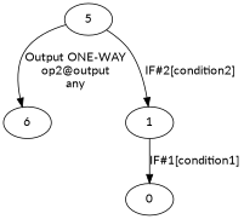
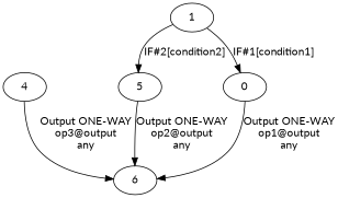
  strict digraph {
    fontname=Lato
    node [fontname=Lato]
    edge [fontname=Lato]
+   n1 [label=4]
    n2 [label=6]
    n3 [label=1]
    n4 [label=5]
    n5 [label=0]
-   n4 -> n3 [label="IF#2[condition2]"]
+   n1 -> n2 [label="Output ONE-WAY\nop3@output\nany"]
+   n3 -> n4 [label="IF#2[condition2]"]
    n3 -> n5 [label="IF#1[condition1]"]
    n4 -> n2 [label="Output ONE-WAY\nop2@output\nany"]
+   n5 -> n2 [label="Output ONE-WAY\nop1@output\nany"]
  }
